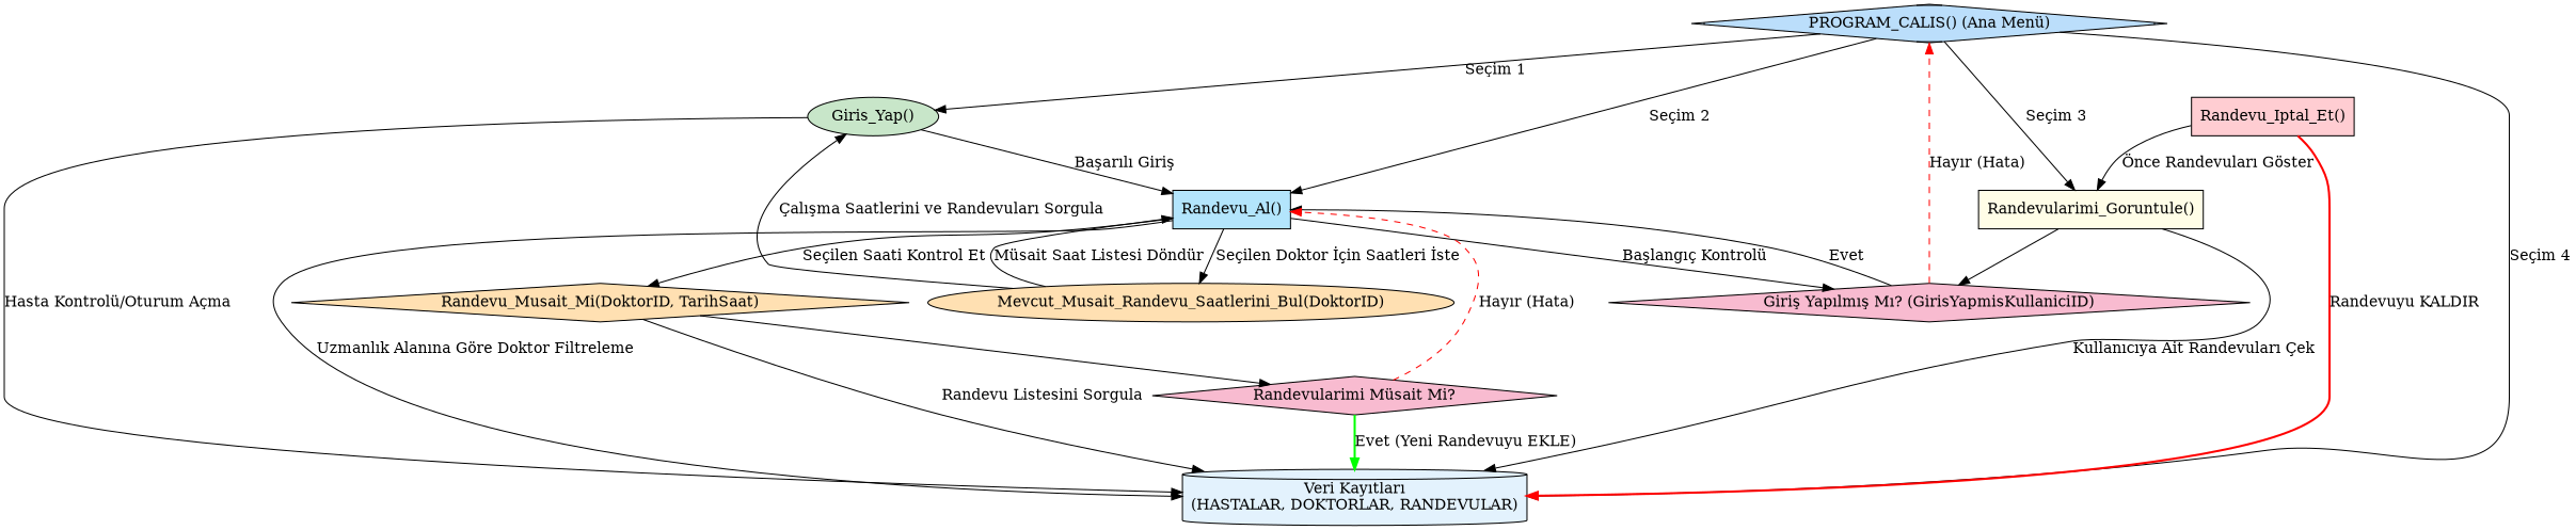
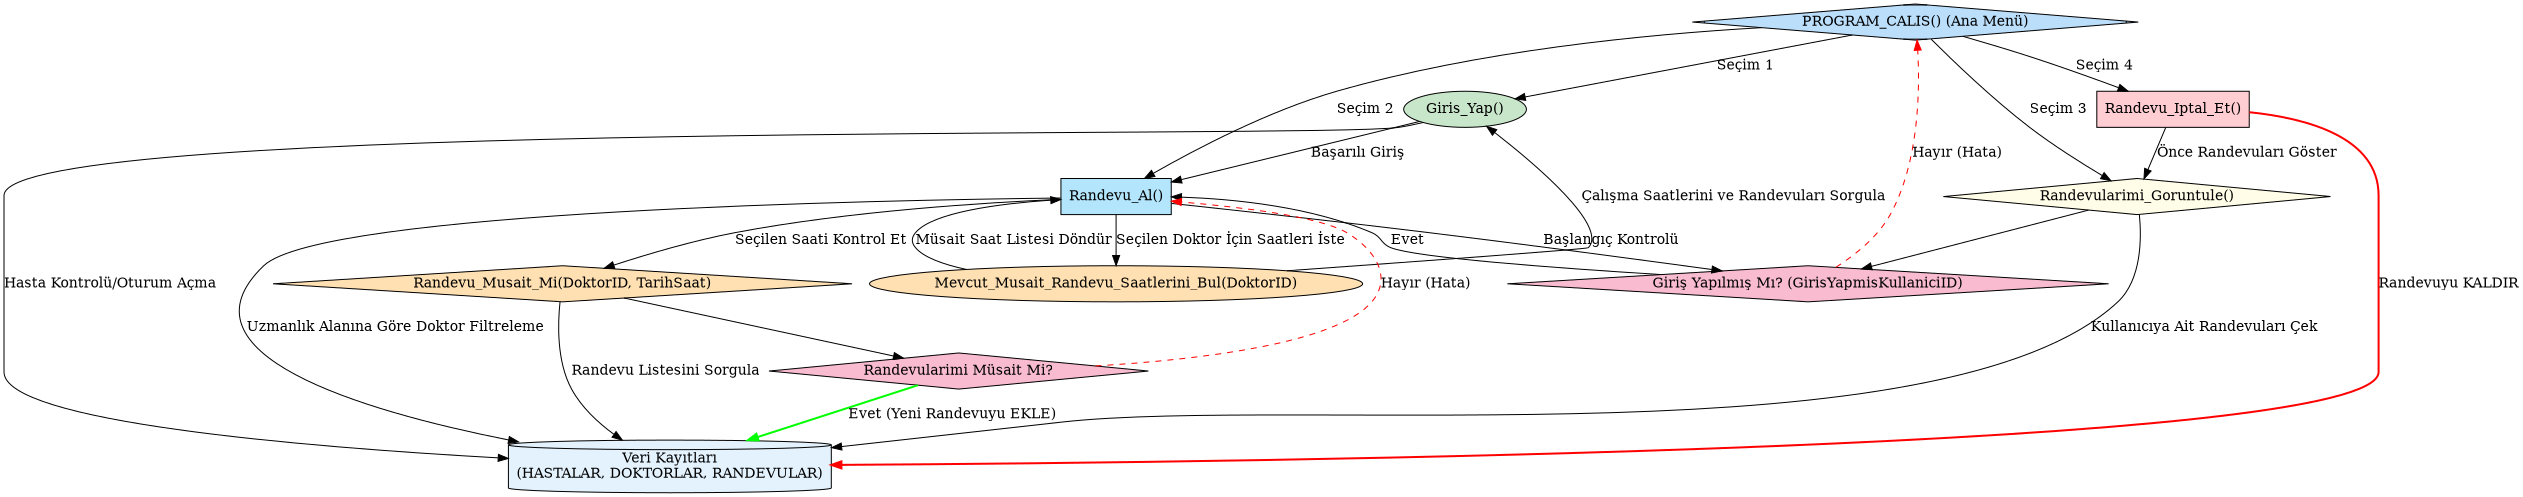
  digraph {
    rankdir=TB
    node [fillcolor="#FFE0B2" shape=box style=filled]
    n1 [fillcolor="#BBDEFB" label="PROGRAM_CALIS() (Ana Menü)" shape=Mdiamond]
    n2 [fillcolor="#C8E6C9" label="Giris_Yap()" shape=ellipse]
    n3 [fillcolor="#B3E5FC" label="Randevu_Al()"]
-   n4 [fillcolor="#FFFDE7" label="Randevularimi_Goruntule()"]
+   n4 [fillcolor="#FFFDE7" label="Randevularimi_Goruntule()" shape=diamond]
    n5 [fillcolor="#FFCDD2" label="Randevu_Iptal_Et()"]
    n6 [fillcolor="#E3F2FD" label="Veri Kayıtları\n(HASTALAR, DOKTORLAR, RANDEVULAR)" shape=cylinder]
    n7 [label="Randevu_Musait_Mi(DoktorID, TarihSaat)" shape=diamond]
    n8 [label="Mevcut_Musait_Randevu_Saatlerini_Bul(DoktorID)" shape=oval]
    n9 [fillcolor="#F8BBD0" label="Giriş Yapılmış Mı? (GirisYapmisKullaniciID)" shape=diamond]
    n10 [fillcolor="#F8BBD0" label="Randevularimi Müsait Mi?" shape=diamond]
    n1 -> n2 [label="Seçim 1"]
    n1 -> n3 [label="Seçim 2"]
    n1 -> n4 [label="Seçim 3"]
-   n1 -> n6 [label="Seçim 4"]
+   n1 -> n5 [label="Seçim 4"]
    n2 -> n3 [label="Başarılı Giriş"]
    n2 -> n6 [label="Hasta Kontrolü/Oturum Açma"]
    n3 -> n6 [label="Uzmanlık Alanına Göre Doktor Filtreleme"]
    n3 -> n7 [label="Seçilen Saati Kontrol Et"]
    n3 -> n8 [label="Seçilen Doktor İçin Saatleri İste"]
    n3 -> n9 [label="Başlangıç Kontrolü"]
    n4 -> n6 [label="Kullanıcıya Ait Randevuları Çek"]
    n4 -> n9
    n5 -> n4 [label="Önce Randevuları Göster"]
    n5 -> n6 [color=red label="Randevuyu KALDIR" style=bold]
    n7 -> n6 [label="Randevu Listesini Sorgula"]
    n7 -> n10
    n8 -> n2 [label="Çalışma Saatlerini ve Randevuları Sorgula"]
    n8 -> n3 [label="Müsait Saat Listesi Döndür"]
    n9 -> n1 [color=red label="Hayır (Hata)" style=dashed]
    n9 -> n3 [label=Evet]
    n10 -> n3 [color=red label="Hayır (Hata)" style=dashed]
    n10 -> n6 [color=green label="Evet (Yeni Randevuyu EKLE)" style=bold]
  }
